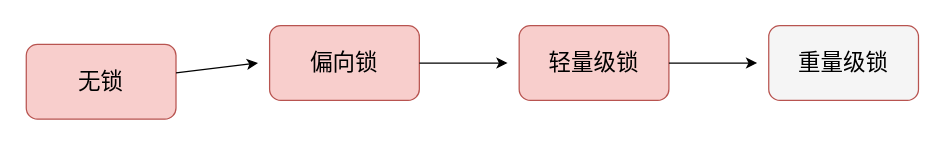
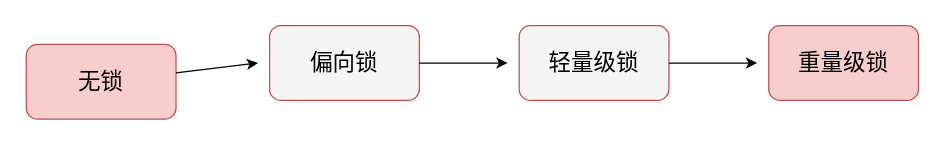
  <mxCell id="0" />
  <mxCell id="1" parent="0" />
  <mxCell id="2" value="&lt;font style=&quot;font-size: 18px&quot;&gt;无锁&lt;/font&gt;" style="rounded=1;whiteSpace=wrap;html=1;fillColor=#f8cecc;strokeColor=#b85450;" vertex="1" parent="1"><mxGeometry x="20" y="35" width="120" height="60" as="geometry" /></mxCell>
- <mxCell id="3" value="&lt;font style=&quot;font-size: 18px&quot;&gt;偏向锁&lt;/font&gt;" style="rounded=1;whiteSpace=wrap;html=1;fillColor=#f8cecc;strokeColor=#b85450;" vertex="1" parent="1"><mxGeometry x="215" y="20" width="120" height="60" as="geometry" /></mxCell>
- <mxCell id="4" value="&lt;font style=&quot;font-size: 18px&quot;&gt;轻量级锁&lt;/font&gt;" style="rounded=1;whiteSpace=wrap;html=1;fillColor=#f8cecc;strokeColor=#b85450;" vertex="1" parent="1"><mxGeometry x="415" y="20" width="120" height="60" as="geometry" /></mxCell>
- <mxCell id="5" value="&lt;font style=&quot;font-size: 18px&quot;&gt;重量级锁&lt;/font&gt;" style="rounded=1;whiteSpace=wrap;html=1;fillColor=#f5f5f5;strokeColor=#b85450;" vertex="1" parent="1"><mxGeometry x="615" y="20" width="120" height="60" as="geometry" /></mxCell>
+ <mxCell id="3" value="&lt;font style=&quot;font-size: 18px&quot;&gt;偏向锁&lt;/font&gt;" style="rounded=1;whiteSpace=wrap;html=1;fillColor=#f5f5f5;strokeColor=#b85450;" vertex="1" parent="1"><mxGeometry x="215" y="20" width="120" height="60" as="geometry" /></mxCell>
+ <mxCell id="4" value="&lt;font style=&quot;font-size: 18px&quot;&gt;轻量级锁&lt;/font&gt;" style="rounded=1;whiteSpace=wrap;html=1;fillColor=#f5f5f5;strokeColor=#b85450;" vertex="1" parent="1"><mxGeometry x="415" y="20" width="120" height="60" as="geometry" /></mxCell>
+ <mxCell id="5" value="&lt;font style=&quot;font-size: 18px&quot;&gt;重量级锁&lt;/font&gt;" style="rounded=1;whiteSpace=wrap;html=1;fillColor=#f8cecc;strokeColor=#b85450;" vertex="1" parent="1"><mxGeometry x="615" y="20" width="120" height="60" as="geometry" /></mxCell>
  <mxCell id="6" value="" style="endArrow=classic;html=1;" edge="1" parent="1" source="2"><mxGeometry width="50" height="50" relative="1" as="geometry"><mxPoint x="135" y="100" as="sourcePoint" /><mxPoint x="205.711" y="50" as="targetPoint" /></mxGeometry></mxCell>
  <mxCell id="7" value="" style="endArrow=classic;html=1;" edge="1" parent="1" source="3"><mxGeometry width="50" height="50" relative="1" as="geometry"><mxPoint x="335" y="100" as="sourcePoint" /><mxPoint x="405.711" y="50" as="targetPoint" /></mxGeometry></mxCell>
  <mxCell id="8" value="" style="endArrow=classic;html=1;" edge="1" parent="1" source="4"><mxGeometry width="50" height="50" relative="1" as="geometry"><mxPoint x="535" y="100" as="sourcePoint" /><mxPoint x="605.711" y="50" as="targetPoint" /></mxGeometry></mxCell>
